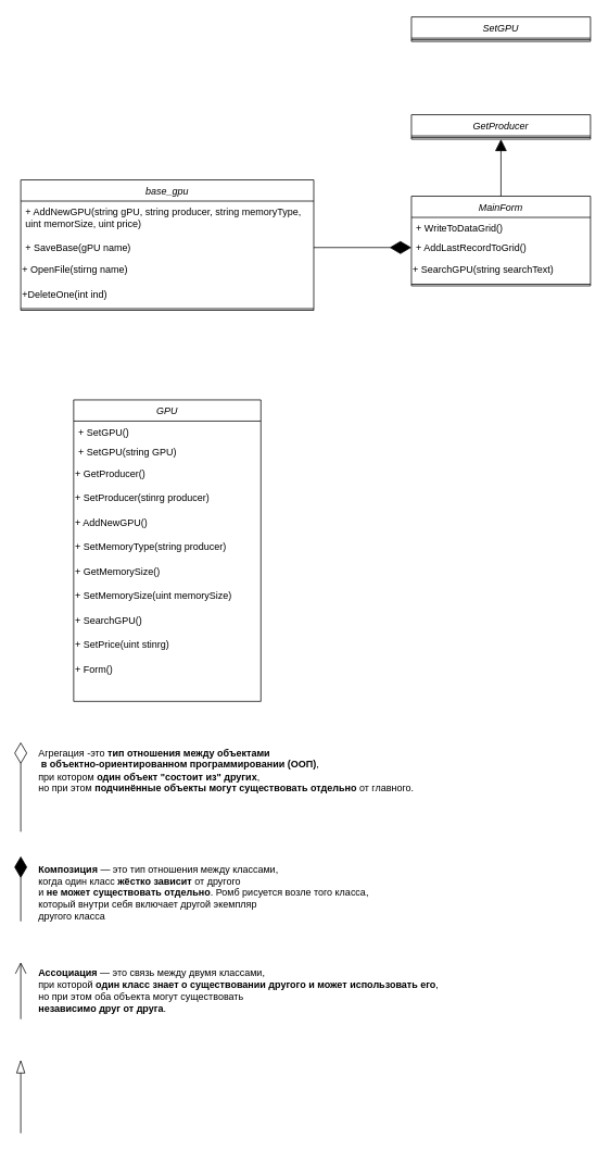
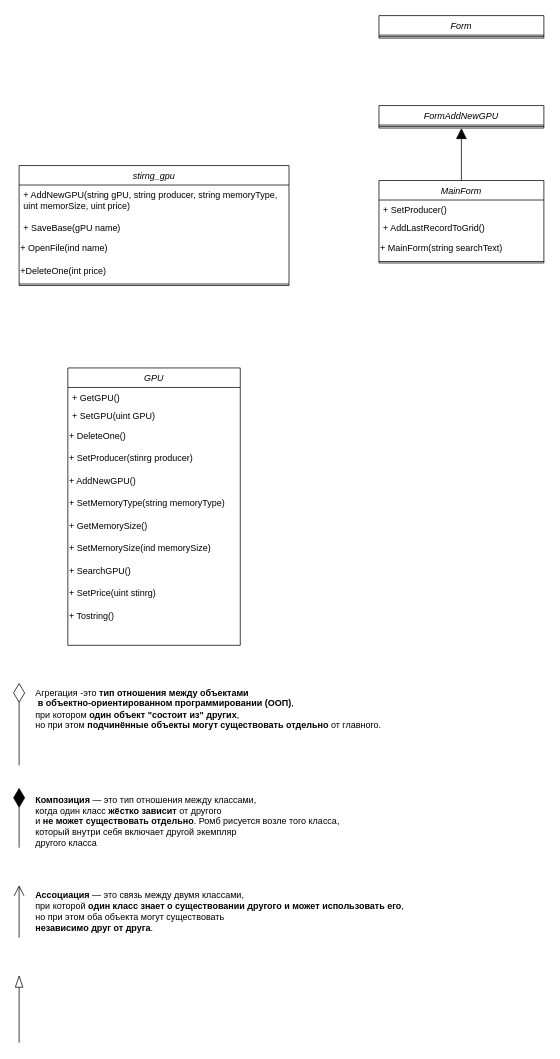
  <mxCell id="0" />
  <mxCell id="1" parent="0" />
- <mxCell id="2" value="base_gpu" style="swimlane;fontStyle=2;align=center;verticalAlign=top;childLayout=stackLayout;horizontal=1;startSize=26;horizontalStack=0;resizeParent=1;resizeLast=0;collapsible=1;marginBottom=0;rounded=0;shadow=0;strokeWidth=1;" parent="1" vertex="1"><mxGeometry x="20" y="220" width="360" height="160" as="geometry"><mxRectangle x="230" y="140" width="160" height="26" as="alternateBounds" /></mxGeometry></mxCell>
+ <mxCell id="2" value="stirng_gpu" style="swimlane;fontStyle=2;align=center;verticalAlign=top;childLayout=stackLayout;horizontal=1;startSize=26;horizontalStack=0;resizeParent=1;resizeLast=0;collapsible=1;marginBottom=0;rounded=0;shadow=0;strokeWidth=1;" parent="1" vertex="1"><mxGeometry x="20" y="220" width="360" height="160" as="geometry"><mxRectangle x="230" y="140" width="160" height="26" as="alternateBounds" /></mxGeometry></mxCell>
  <mxCell id="3" value="+ AddNewGPU(string gPU, string producer, string memoryType, &#10;uint memorSize, uint price)" style="text;align=left;verticalAlign=top;spacingLeft=4;spacingRight=4;overflow=hidden;rotatable=0;points=[[0,0.5],[1,0.5]];portConstraint=eastwest;" parent="2" vertex="1"><mxGeometry y="26" width="360" height="44" as="geometry" /></mxCell>
  <mxCell id="4" value="+ SaveBase(gPU name)" style="text;align=left;verticalAlign=top;spacingLeft=4;spacingRight=4;overflow=hidden;rotatable=0;points=[[0,0.5],[1,0.5]];portConstraint=eastwest;rounded=0;shadow=0;html=0;" parent="2" vertex="1"><mxGeometry y="70" width="360" height="26" as="geometry" /></mxCell>
- <mxCell id="5" value="+ OpenFile(stirng name)" style="text;html=1;align=left;verticalAlign=middle;resizable=0;points=[];autosize=1;strokeColor=none;fillColor=none;" parent="2" vertex="1"><mxGeometry y="96" width="360" height="30" as="geometry" /></mxCell>
- <mxCell id="6" value="+DeleteOne(int ind)" style="text;html=1;align=left;verticalAlign=middle;resizable=0;points=[];autosize=1;strokeColor=none;fillColor=none;" parent="2" vertex="1"><mxGeometry y="126" width="360" height="30" as="geometry" /></mxCell>
+ <mxCell id="5" value="+ OpenFile(ind name)" style="text;html=1;align=left;verticalAlign=middle;resizable=0;points=[];autosize=1;strokeColor=none;fillColor=none;" parent="2" vertex="1"><mxGeometry y="96" width="360" height="30" as="geometry" /></mxCell>
+ <mxCell id="6" value="+DeleteOne(int price)" style="text;html=1;align=left;verticalAlign=middle;resizable=0;points=[];autosize=1;strokeColor=none;fillColor=none;" parent="2" vertex="1"><mxGeometry y="126" width="360" height="30" as="geometry" /></mxCell>
  <mxCell id="7" value="" style="line;html=1;strokeWidth=1;align=left;verticalAlign=middle;spacingTop=-1;spacingLeft=3;spacingRight=3;rotatable=0;labelPosition=right;points=[];portConstraint=eastwest;" parent="2" vertex="1"><mxGeometry y="156" width="360" height="4" as="geometry" /></mxCell>
  <mxCell id="8" value="MainForm" style="swimlane;fontStyle=2;align=center;verticalAlign=top;childLayout=stackLayout;horizontal=1;startSize=26;horizontalStack=0;resizeParent=1;resizeLast=0;collapsible=1;marginBottom=0;rounded=0;shadow=0;strokeWidth=1;" parent="1" vertex="1"><mxGeometry x="500" y="240" width="220" height="110" as="geometry"><mxRectangle x="230" y="140" width="160" height="26" as="alternateBounds" /></mxGeometry></mxCell>
- <mxCell id="9" value="+ WriteToDataGrid()" style="text;align=left;verticalAlign=top;spacingLeft=4;spacingRight=4;overflow=hidden;rotatable=0;points=[[0,0.5],[1,0.5]];portConstraint=eastwest;" parent="8" vertex="1"><mxGeometry y="26" width="220" height="24" as="geometry" /></mxCell>
+ <mxCell id="9" value="+ SetProducer()" style="text;align=left;verticalAlign=top;spacingLeft=4;spacingRight=4;overflow=hidden;rotatable=0;points=[[0,0.5],[1,0.5]];portConstraint=eastwest;" parent="8" vertex="1"><mxGeometry y="26" width="220" height="24" as="geometry" /></mxCell>
  <mxCell id="10" value="+ AddLastRecordToGrid()" style="text;align=left;verticalAlign=top;spacingLeft=4;spacingRight=4;overflow=hidden;rotatable=0;points=[[0,0.5],[1,0.5]];portConstraint=eastwest;rounded=0;shadow=0;html=0;" parent="8" vertex="1"><mxGeometry y="50" width="220" height="26" as="geometry" /></mxCell>
- <mxCell id="11" value="+ SearchGPU(string searchText)" style="text;html=1;align=left;verticalAlign=middle;resizable=0;points=[];autosize=1;strokeColor=none;fillColor=none;" parent="8" vertex="1"><mxGeometry y="76" width="220" height="30" as="geometry" /></mxCell>
+ <mxCell id="11" value="+ MainForm(string searchText)" style="text;html=1;align=left;verticalAlign=middle;resizable=0;points=[];autosize=1;strokeColor=none;fillColor=none;" parent="8" vertex="1"><mxGeometry y="76" width="220" height="30" as="geometry" /></mxCell>
  <mxCell id="12" value="" style="line;html=1;strokeWidth=1;align=left;verticalAlign=middle;spacingTop=-1;spacingLeft=3;spacingRight=3;rotatable=0;labelPosition=right;points=[];portConstraint=eastwest;" parent="8" vertex="1"><mxGeometry y="106" width="220" height="4" as="geometry" /></mxCell>
  <mxCell id="13" value="GPU" style="swimlane;fontStyle=2;align=center;verticalAlign=top;childLayout=stackLayout;horizontal=1;startSize=26;horizontalStack=0;resizeParent=1;resizeLast=0;collapsible=1;marginBottom=0;rounded=0;shadow=0;strokeWidth=1;" parent="1" vertex="1"><mxGeometry x="85" y="490" width="230" height="370" as="geometry"><mxRectangle x="230" y="140" width="160" height="26" as="alternateBounds" /></mxGeometry></mxCell>
- <mxCell id="14" value="+ SetGPU()" style="text;align=left;verticalAlign=top;spacingLeft=4;spacingRight=4;overflow=hidden;rotatable=0;points=[[0,0.5],[1,0.5]];portConstraint=eastwest;" parent="13" vertex="1"><mxGeometry y="26" width="230" height="24" as="geometry" /></mxCell>
- <mxCell id="15" value="+ SetGPU(string GPU)" style="text;align=left;verticalAlign=top;spacingLeft=4;spacingRight=4;overflow=hidden;rotatable=0;points=[[0,0.5],[1,0.5]];portConstraint=eastwest;rounded=0;shadow=0;html=0;" parent="13" vertex="1"><mxGeometry y="50" width="230" height="26" as="geometry" /></mxCell>
- <mxCell id="16" value="+ GetProducer()" style="text;html=1;align=left;verticalAlign=middle;resizable=0;points=[];autosize=1;strokeColor=none;fillColor=none;" parent="13" vertex="1"><mxGeometry y="76" width="230" height="30" as="geometry" /></mxCell>
+ <mxCell id="14" value="+ GetGPU()" style="text;align=left;verticalAlign=top;spacingLeft=4;spacingRight=4;overflow=hidden;rotatable=0;points=[[0,0.5],[1,0.5]];portConstraint=eastwest;" parent="13" vertex="1"><mxGeometry y="26" width="230" height="24" as="geometry" /></mxCell>
+ <mxCell id="15" value="+ SetGPU(uint GPU)" style="text;align=left;verticalAlign=top;spacingLeft=4;spacingRight=4;overflow=hidden;rotatable=0;points=[[0,0.5],[1,0.5]];portConstraint=eastwest;rounded=0;shadow=0;html=0;" parent="13" vertex="1"><mxGeometry y="50" width="230" height="26" as="geometry" /></mxCell>
+ <mxCell id="16" value="+ DeleteOne()" style="text;html=1;align=left;verticalAlign=middle;resizable=0;points=[];autosize=1;strokeColor=none;fillColor=none;" parent="13" vertex="1"><mxGeometry y="76" width="230" height="30" as="geometry" /></mxCell>
  <mxCell id="17" value="+ SetProducer(stinrg producer)" style="text;html=1;align=left;verticalAlign=middle;resizable=0;points=[];autosize=1;strokeColor=none;fillColor=none;" parent="13" vertex="1"><mxGeometry y="106" width="230" height="30" as="geometry" /></mxCell>
  <mxCell id="18" value="+ AddNewGPU()" style="text;html=1;align=left;verticalAlign=middle;resizable=0;points=[];autosize=1;strokeColor=none;fillColor=none;" parent="13" vertex="1"><mxGeometry y="136" width="230" height="30" as="geometry" /></mxCell>
- <mxCell id="19" value="+ SetMemoryType(string producer)" style="text;html=1;align=left;verticalAlign=middle;resizable=0;points=[];autosize=1;strokeColor=none;fillColor=none;" parent="13" vertex="1"><mxGeometry y="166" width="230" height="30" as="geometry" /></mxCell>
+ <mxCell id="19" value="+ SetMemoryType(string memoryType)" style="text;html=1;align=left;verticalAlign=middle;resizable=0;points=[];autosize=1;strokeColor=none;fillColor=none;" parent="13" vertex="1"><mxGeometry y="166" width="230" height="30" as="geometry" /></mxCell>
  <mxCell id="20" value="+ GetMemorySize()" style="text;html=1;align=left;verticalAlign=middle;resizable=0;points=[];autosize=1;strokeColor=none;fillColor=none;" parent="13" vertex="1"><mxGeometry y="196" width="230" height="30" as="geometry" /></mxCell>
- <mxCell id="21" value="+ SetMemorySize(uint memorySize)" style="text;html=1;align=left;verticalAlign=middle;resizable=0;points=[];autosize=1;strokeColor=none;fillColor=none;" parent="13" vertex="1"><mxGeometry y="226" width="230" height="30" as="geometry" /></mxCell>
+ <mxCell id="21" value="+ SetMemorySize(ind memorySize)" style="text;html=1;align=left;verticalAlign=middle;resizable=0;points=[];autosize=1;strokeColor=none;fillColor=none;" parent="13" vertex="1"><mxGeometry y="226" width="230" height="30" as="geometry" /></mxCell>
  <mxCell id="22" value="+ SearchGPU()" style="text;html=1;align=left;verticalAlign=middle;resizable=0;points=[];autosize=1;strokeColor=none;fillColor=none;" parent="13" vertex="1"><mxGeometry y="256" width="230" height="30" as="geometry" /></mxCell>
  <mxCell id="23" value="+ SetPrice(uint stinrg)" style="text;html=1;align=left;verticalAlign=middle;resizable=0;points=[];autosize=1;strokeColor=none;fillColor=none;" parent="13" vertex="1"><mxGeometry y="286" width="230" height="30" as="geometry" /></mxCell>
- <mxCell id="24" value="+ Form()" style="text;html=1;align=left;verticalAlign=middle;resizable=0;points=[];autosize=1;strokeColor=none;fillColor=none;" parent="13" vertex="1"><mxGeometry y="316" width="230" height="30" as="geometry" /></mxCell>
- <mxCell id="25" value="GetProducer" style="swimlane;fontStyle=2;align=center;verticalAlign=top;childLayout=stackLayout;horizontal=1;startSize=26;horizontalStack=0;resizeParent=1;resizeLast=0;collapsible=1;marginBottom=0;rounded=0;shadow=0;strokeWidth=1;" parent="1" vertex="1"><mxGeometry x="500" y="140" width="220" height="30" as="geometry"><mxRectangle x="230" y="140" width="160" height="26" as="alternateBounds" /></mxGeometry></mxCell>
+ <mxCell id="24" value="+ Tostring()" style="text;html=1;align=left;verticalAlign=middle;resizable=0;points=[];autosize=1;strokeColor=none;fillColor=none;" parent="13" vertex="1"><mxGeometry y="316" width="230" height="30" as="geometry" /></mxCell>
+ <mxCell id="25" value="FormAddNewGPU" style="swimlane;fontStyle=2;align=center;verticalAlign=top;childLayout=stackLayout;horizontal=1;startSize=26;horizontalStack=0;resizeParent=1;resizeLast=0;collapsible=1;marginBottom=0;rounded=0;shadow=0;strokeWidth=1;" parent="1" vertex="1"><mxGeometry x="500" y="140" width="220" height="30" as="geometry"><mxRectangle x="230" y="140" width="160" height="26" as="alternateBounds" /></mxGeometry></mxCell>
  <mxCell id="26" value="" style="line;html=1;strokeWidth=1;align=left;verticalAlign=middle;spacingTop=-1;spacingLeft=3;spacingRight=3;rotatable=0;labelPosition=right;points=[];portConstraint=eastwest;" parent="25" vertex="1"><mxGeometry y="26" width="220" height="4" as="geometry" /></mxCell>
- <mxCell id="27" value="SetGPU" style="swimlane;fontStyle=2;align=center;verticalAlign=top;childLayout=stackLayout;horizontal=1;startSize=26;horizontalStack=0;resizeParent=1;resizeLast=0;collapsible=1;marginBottom=0;rounded=0;shadow=0;strokeWidth=1;" parent="1" vertex="1"><mxGeometry x="500" y="20" width="220" height="30" as="geometry"><mxRectangle x="230" y="140" width="160" height="26" as="alternateBounds" /></mxGeometry></mxCell>
+ <mxCell id="27" value="Form" style="swimlane;fontStyle=2;align=center;verticalAlign=top;childLayout=stackLayout;horizontal=1;startSize=26;horizontalStack=0;resizeParent=1;resizeLast=0;collapsible=1;marginBottom=0;rounded=0;shadow=0;strokeWidth=1;" parent="1" vertex="1"><mxGeometry x="500" y="20" width="220" height="30" as="geometry"><mxRectangle x="230" y="140" width="160" height="26" as="alternateBounds" /></mxGeometry></mxCell>
  <mxCell id="28" value="" style="line;html=1;strokeWidth=1;align=left;verticalAlign=middle;spacingTop=-1;spacingLeft=3;spacingRight=3;rotatable=0;labelPosition=right;points=[];portConstraint=eastwest;" parent="27" vertex="1"><mxGeometry y="26" width="220" height="4" as="geometry" /></mxCell>
- <mxCell id="29" value="" style="endArrow=diamondThin;endFill=1;endSize=24;html=1;rounded=0;exitX=1;exitY=0.5;exitDx=0;exitDy=0;entryX=0;entryY=0.5;entryDx=0;entryDy=0;" parent="1" source="4" target="10" edge="1"><mxGeometry width="160" relative="1" as="geometry"><mxPoint x="270" y="590" as="sourcePoint" /><mxPoint x="430" y="590" as="targetPoint" /></mxGeometry></mxCell>
  <mxCell id="30" value="" style="endArrow=block;endFill=1;endSize=12;html=1;rounded=0;entryX=0.5;entryY=1;entryDx=0;entryDy=0;exitX=0.5;exitY=0;exitDx=0;exitDy=0;" parent="1" source="8" target="25" edge="1"><mxGeometry width="160" relative="1" as="geometry"><mxPoint x="630" y="190" as="sourcePoint" /><mxPoint x="430" y="390" as="targetPoint" /></mxGeometry></mxCell>
  <mxCell id="31" value="" style="endArrow=diamondThin;endFill=0;endSize=24;html=1;rounded=0;exitX=0.5;exitY=0;exitDx=0;exitDy=0;entryX=0.5;entryY=1;entryDx=0;entryDy=0;" edge="1" parent="1"><mxGeometry width="160" relative="1" as="geometry"><mxPoint x="20" y="1020" as="sourcePoint" /><mxPoint x="20" y="910" as="targetPoint" /></mxGeometry></mxCell>
  <mxCell id="32" value="Агрегация -это &lt;strong data-end=&quot;99&quot; data-start=&quot;16&quot;&gt;тип отношения между объектами&lt;/strong&gt;&lt;div&gt;&lt;strong data-end=&quot;99&quot; data-start=&quot;16&quot;&gt;&amp;nbsp;в объектно-ориентированном программировании (ООП)&lt;/strong&gt;,&amp;nbsp;&lt;/div&gt;&lt;div&gt;при котором &lt;strong data-end=&quot;148&quot; data-start=&quot;113&quot;&gt;один объект &quot;состоит из&quot; других&lt;/strong&gt;,&amp;nbsp;&lt;div&gt;но при этом &lt;strong data-end=&quot;213&quot; data-start=&quot;162&quot;&gt;подчинённые объекты могут существовать отдельно&lt;/strong&gt; от главного.&lt;/div&gt;&lt;/div&gt;" style="text;html=1;align=left;verticalAlign=middle;resizable=0;points=[];autosize=1;strokeColor=none;fillColor=none;" vertex="1" parent="1"><mxGeometry x="40" y="910" width="480" height="70" as="geometry" /></mxCell>
  <mxCell id="33" value="" style="endArrow=diamondThin;endFill=1;endSize=24;html=1;rounded=0;entryX=0;entryY=0.5;entryDx=0;entryDy=0;" edge="1" parent="1"><mxGeometry width="160" relative="1" as="geometry"><mxPoint x="20" y="1130" as="sourcePoint" /><mxPoint x="20" y="1050" as="targetPoint" /></mxGeometry></mxCell>
  <mxCell id="34" value="&lt;strong data-start=&quot;32&quot; data-end=&quot;46&quot;&gt;Композиция&lt;/strong&gt;&amp;nbsp;— это тип отношения между классами,&amp;nbsp;&lt;div&gt;когда один класс&amp;nbsp;&lt;strong data-start=&quot;100&quot; data-end=&quot;118&quot;&gt;жёстко зависит&lt;/strong&gt;&amp;nbsp;от другого&amp;nbsp;&lt;/div&gt;&lt;div&gt;и&amp;nbsp;&lt;strong data-start=&quot;132&quot; data-end=&quot;166&quot;&gt;не может существовать отдельно&lt;/strong&gt;. Ромб рисуется возле того класса,&amp;nbsp;&lt;/div&gt;&lt;div&gt;который внутри себя включает другой экемпляр&amp;nbsp;&lt;/div&gt;&lt;div&gt;другого класса&lt;/div&gt;" style="text;html=1;align=left;verticalAlign=middle;resizable=0;points=[];autosize=1;strokeColor=none;fillColor=none;" vertex="1" parent="1"><mxGeometry x="40" y="1050" width="430" height="90" as="geometry" /></mxCell>
  <mxCell id="35" value="" style="endArrow=open;endFill=1;endSize=12;html=1;rounded=0;entryX=0.5;entryY=1;entryDx=0;entryDy=0;exitX=0.5;exitY=0;exitDx=0;exitDy=0;" edge="1" parent="1"><mxGeometry width="160" relative="1" as="geometry"><mxPoint x="20" y="1250" as="sourcePoint" /><mxPoint x="20" y="1180" as="targetPoint" /></mxGeometry></mxCell>
  <mxCell id="36" value="&lt;strong data-end=&quot;44&quot; data-start=&quot;30&quot; style=&quot;&quot;&gt;Ассоциация&lt;/strong&gt;&lt;span style=&quot;&quot;&gt;&amp;nbsp;— это связь между двумя классами,&amp;nbsp;&lt;/span&gt;&lt;div style=&quot;&quot;&gt;при которой&amp;nbsp;&lt;strong data-end=&quot;160&quot; data-start=&quot;91&quot;&gt;один класс знает о существовании другого и может использовать его&lt;/strong&gt;,&amp;nbsp;&lt;/div&gt;&lt;div style=&quot;&quot;&gt;но при этом оба объекта могут существовать&amp;nbsp;&lt;/div&gt;&lt;div style=&quot;&quot;&gt;&lt;strong data-end=&quot;233&quot; data-start=&quot;205&quot;&gt;независимо друг от друга&lt;/strong&gt;.&lt;/div&gt;" style="text;html=1;align=left;verticalAlign=middle;resizable=0;points=[];autosize=1;strokeColor=none;fillColor=none;" vertex="1" parent="1"><mxGeometry x="40" y="1180" width="520" height="70" as="geometry" /></mxCell>
  <mxCell id="37" style="edgeStyle=orthogonalEdgeStyle;rounded=0;orthogonalLoop=1;jettySize=auto;html=1;entryX=0.5;entryY=1;entryDx=0;entryDy=0;endArrow=blockThin;endFill=0;strokeWidth=1;endSize=14;" edge="1" parent="1"><mxGeometry relative="1" as="geometry"><mxPoint x="20" y="1390" as="sourcePoint" /><mxPoint x="20" y="1300" as="targetPoint" /></mxGeometry></mxCell>
